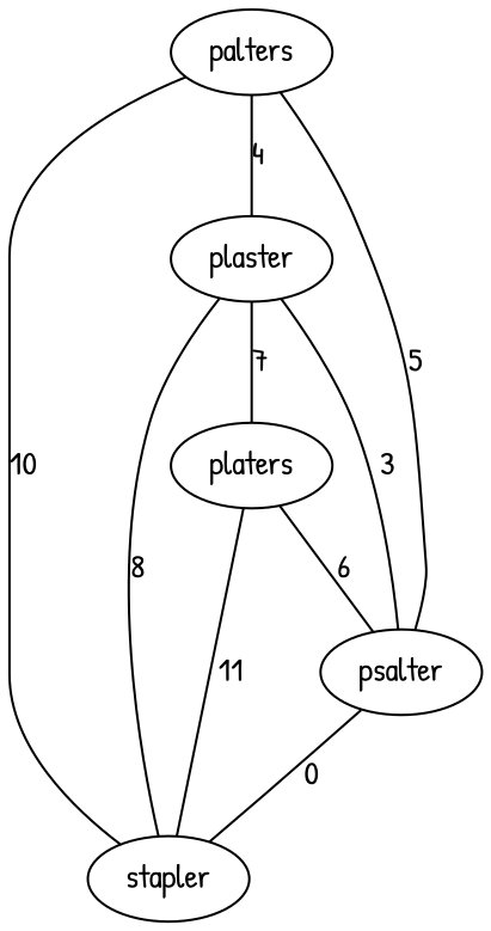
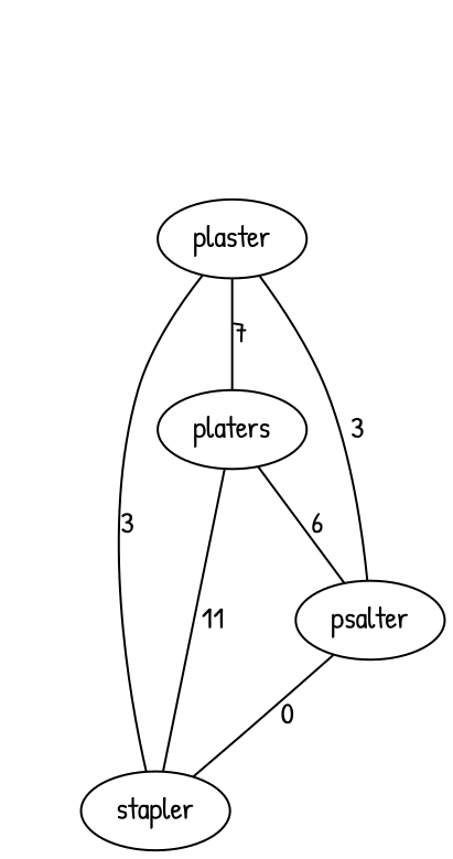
  graph {
    fontname="Patrick Hand"
    node [fontname="Patrick Hand"]
    edge [fontname="Patrick Hand"]
-   palters
    plaster
    psalter
    stapler
    platers
-   palters -- plaster [label=4]
-   palters -- psalter [label=5]
-   palters -- stapler [label=10]
    plaster -- psalter [label=3]
-   plaster -- stapler [label=8]
+   plaster -- stapler [label=3]
    plaster -- platers [label=7]
    psalter -- stapler [label=0]
    platers -- psalter [label=6]
    platers -- stapler [label=11]
  }
